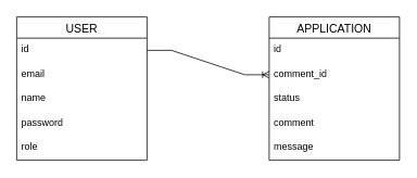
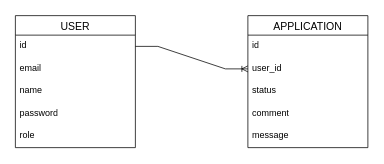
  <mxCell id="0" />
  <mxCell id="1" parent="0" />
  <mxCell id="2" value="USER" style="swimlane;fontStyle=0;childLayout=stackLayout;horizontal=1;startSize=26;horizontalStack=0;resizeParent=1;resizeParentMax=0;resizeLast=0;collapsible=1;marginBottom=0;align=center;fontSize=14;" vertex="1" parent="1"><mxGeometry x="20" y="20" width="160" height="176" as="geometry" /></mxCell>
  <mxCell id="3" value="id" style="text;strokeColor=none;fillColor=none;spacingLeft=4;spacingRight=4;overflow=hidden;rotatable=0;points=[[0,0.5],[1,0.5]];portConstraint=eastwest;fontSize=12;whiteSpace=wrap;html=1;" vertex="1" parent="2"><mxGeometry y="26" width="160" height="30" as="geometry" /></mxCell>
  <mxCell id="4" value="email" style="text;strokeColor=none;fillColor=none;spacingLeft=4;spacingRight=4;overflow=hidden;rotatable=0;points=[[0,0.5],[1,0.5]];portConstraint=eastwest;fontSize=12;whiteSpace=wrap;html=1;" vertex="1" parent="2"><mxGeometry y="56" width="160" height="30" as="geometry" /></mxCell>
  <mxCell id="5" value="name" style="text;strokeColor=none;fillColor=none;spacingLeft=4;spacingRight=4;overflow=hidden;rotatable=0;points=[[0,0.5],[1,0.5]];portConstraint=eastwest;fontSize=12;whiteSpace=wrap;html=1;" vertex="1" parent="2"><mxGeometry y="86" width="160" height="30" as="geometry" /></mxCell>
  <mxCell id="6" value="password" style="text;strokeColor=none;fillColor=none;spacingLeft=4;spacingRight=4;overflow=hidden;rotatable=0;points=[[0,0.5],[1,0.5]];portConstraint=eastwest;fontSize=12;whiteSpace=wrap;html=1;" vertex="1" parent="2"><mxGeometry y="116" width="160" height="30" as="geometry" /></mxCell>
  <mxCell id="7" value="role" style="text;strokeColor=none;fillColor=none;spacingLeft=4;spacingRight=4;overflow=hidden;rotatable=0;points=[[0,0.5],[1,0.5]];portConstraint=eastwest;fontSize=12;whiteSpace=wrap;html=1;" vertex="1" parent="2"><mxGeometry y="146" width="160" height="30" as="geometry" /></mxCell>
  <mxCell id="8" value="APPLICATION" style="swimlane;fontStyle=0;childLayout=stackLayout;horizontal=1;startSize=26;horizontalStack=0;resizeParent=1;resizeParentMax=0;resizeLast=0;collapsible=1;marginBottom=0;align=center;fontSize=14;" vertex="1" parent="1"><mxGeometry x="330" y="20" width="160" height="176" as="geometry" /></mxCell>
  <mxCell id="9" value="id" style="text;strokeColor=none;fillColor=none;spacingLeft=4;spacingRight=4;overflow=hidden;rotatable=0;points=[[0,0.5],[1,0.5]];portConstraint=eastwest;fontSize=12;whiteSpace=wrap;html=1;" vertex="1" parent="8"><mxGeometry y="26" width="160" height="30" as="geometry" /></mxCell>
- <mxCell id="10" value="comment_id" style="text;strokeColor=none;fillColor=none;spacingLeft=4;spacingRight=4;overflow=hidden;rotatable=0;points=[[0,0.5],[1,0.5]];portConstraint=eastwest;fontSize=12;whiteSpace=wrap;html=1;" vertex="1" parent="8"><mxGeometry y="56" width="160" height="30" as="geometry" /></mxCell>
+ <mxCell id="10" value="user_id" style="text;strokeColor=none;fillColor=none;spacingLeft=4;spacingRight=4;overflow=hidden;rotatable=0;points=[[0,0.5],[1,0.5]];portConstraint=eastwest;fontSize=12;whiteSpace=wrap;html=1;" vertex="1" parent="8"><mxGeometry y="56" width="160" height="30" as="geometry" /></mxCell>
  <mxCell id="11" value="status" style="text;strokeColor=none;fillColor=none;spacingLeft=4;spacingRight=4;overflow=hidden;rotatable=0;points=[[0,0.5],[1,0.5]];portConstraint=eastwest;fontSize=12;whiteSpace=wrap;html=1;" vertex="1" parent="8"><mxGeometry y="86" width="160" height="30" as="geometry" /></mxCell>
  <mxCell id="12" value="comment" style="text;strokeColor=none;fillColor=none;spacingLeft=4;spacingRight=4;overflow=hidden;rotatable=0;points=[[0,0.5],[1,0.5]];portConstraint=eastwest;fontSize=12;whiteSpace=wrap;html=1;" vertex="1" parent="8"><mxGeometry y="116" width="160" height="30" as="geometry" /></mxCell>
  <mxCell id="13" value="message" style="text;strokeColor=none;fillColor=none;spacingLeft=4;spacingRight=4;overflow=hidden;rotatable=0;points=[[0,0.5],[1,0.5]];portConstraint=eastwest;fontSize=12;whiteSpace=wrap;html=1;" vertex="1" parent="8"><mxGeometry y="146" width="160" height="30" as="geometry" /></mxCell>
  <mxCell id="14" value="" style="edgeStyle=entityRelationEdgeStyle;fontSize=12;html=1;endArrow=ERoneToMany;rounded=0;exitX=1;exitY=0.5;exitDx=0;exitDy=0;entryX=0;entryY=0.5;entryDx=0;entryDy=0;" edge="1" parent="1" source="3" target="10"><mxGeometry width="100" height="100" relative="1" as="geometry"><mxPoint x="350" y="430" as="sourcePoint" /><mxPoint x="250" y="110" as="targetPoint" /></mxGeometry></mxCell>
